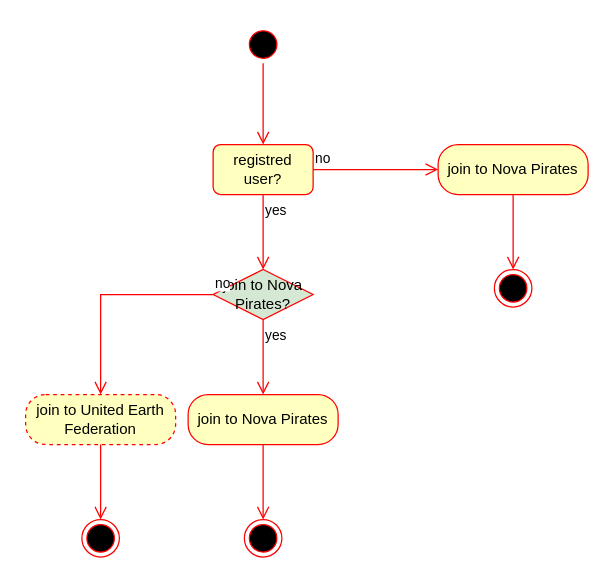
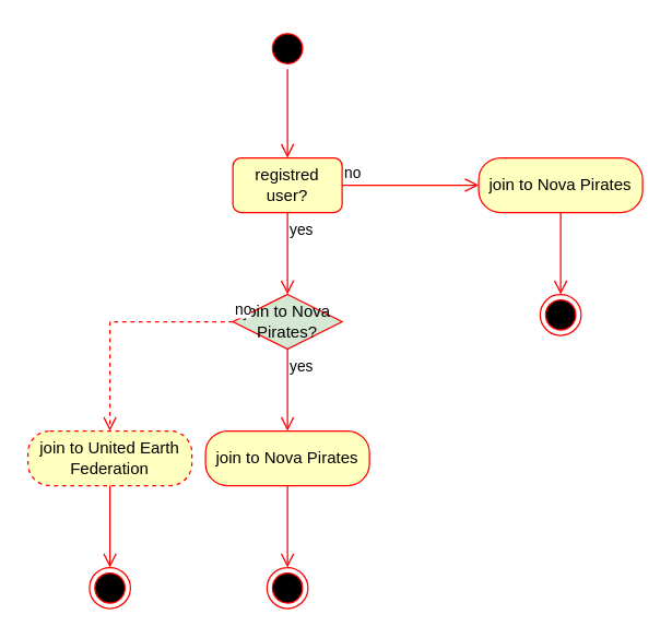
  <mxCell id="0" />
  <mxCell id="1" parent="0" />
  <mxCell id="2" value="" style="ellipse;html=1;shape=startState;fillColor=#000000;strokeColor=#ff0000;" vertex="1" parent="1"><mxGeometry x="195" y="20" width="30" height="30" as="geometry" /></mxCell>
  <mxCell id="3" value="" style="edgeStyle=orthogonalEdgeStyle;html=1;verticalAlign=bottom;endArrow=open;endSize=8;strokeColor=#ff0000;rounded=0;entryX=0.5;entryY=0;entryDx=0;entryDy=0;" edge="1" source="2" parent="1" target="5"><mxGeometry relative="1" as="geometry"><mxPoint x="215" y="115" as="targetPoint" /></mxGeometry></mxCell>
  <mxCell id="4" value="" style="ellipse;html=1;shape=endState;fillColor=#000000;strokeColor=#ff0000;" vertex="1" parent="1"><mxGeometry x="395" y="215" width="30" height="30" as="geometry" /></mxCell>
  <mxCell id="5" value="registred user?" style="whiteSpace=wrap;html=1;fontColor=#000000;fillColor=#ffffc0;strokeColor=#ff0000;rounded=1;" vertex="1" parent="1"><mxGeometry x="170" y="115" width="80" height="40" as="geometry" /></mxCell>
  <mxCell id="6" value="no" style="edgeStyle=orthogonalEdgeStyle;html=1;align=left;verticalAlign=bottom;endArrow=open;endSize=8;strokeColor=#ff0000;rounded=0;" edge="1" source="5" parent="1"><mxGeometry x="-1" relative="1" as="geometry"><mxPoint x="350" y="135" as="targetPoint" /></mxGeometry></mxCell>
  <mxCell id="7" value="yes" style="edgeStyle=orthogonalEdgeStyle;html=1;align=left;verticalAlign=top;endArrow=open;endSize=8;strokeColor=#ff0000;rounded=0;" edge="1" source="5" parent="1"><mxGeometry x="-1" relative="1" as="geometry"><mxPoint x="210" y="215" as="targetPoint" /></mxGeometry></mxCell>
  <mxCell id="8" value="join to Nova Pirates" style="rounded=1;whiteSpace=wrap;html=1;arcSize=40;fontColor=#000000;fillColor=#ffffc0;strokeColor=#ff0000;" vertex="1" parent="1"><mxGeometry x="350" y="115" width="120" height="40" as="geometry" /></mxCell>
  <mxCell id="9" value="" style="edgeStyle=orthogonalEdgeStyle;html=1;verticalAlign=bottom;endArrow=open;endSize=8;strokeColor=#ff0000;rounded=0;" edge="1" source="8" parent="1"><mxGeometry relative="1" as="geometry"><mxPoint x="410" y="215" as="targetPoint" /></mxGeometry></mxCell>
  <mxCell id="10" value="join to Nova Pirates?" style="rhombus;whiteSpace=wrap;html=1;fontColor=#000000;fillColor=#d5e8d4;strokeColor=#ff0000;" vertex="1" parent="1"><mxGeometry x="170" y="215" width="80" height="40" as="geometry" /></mxCell>
- <mxCell id="11" value="no" style="edgeStyle=orthogonalEdgeStyle;html=1;align=left;verticalAlign=bottom;endArrow=open;endSize=8;strokeColor=#ff0000;rounded=0;exitX=0;exitY=0.5;exitDx=0;exitDy=0;entryX=0.5;entryY=0;entryDx=0;entryDy=0;" edge="1" source="10" parent="1" target="17"><mxGeometry x="-1" relative="1" as="geometry"><mxPoint x="-40" y="285" as="targetPoint" /><mxPoint x="140" y="245" as="sourcePoint" /></mxGeometry></mxCell>
+ <mxCell id="11" value="no" style="edgeStyle=orthogonalEdgeStyle;html=1;align=left;verticalAlign=bottom;endArrow=open;endSize=8;strokeColor=#ff0000;rounded=0;exitX=0;exitY=0.5;exitDx=0;exitDy=0;entryX=0.5;entryY=0;entryDx=0;entryDy=0;dashed=1;" edge="1" source="10" parent="1" target="17"><mxGeometry x="-1" relative="1" as="geometry"><mxPoint x="-40" y="285" as="targetPoint" /><mxPoint x="140" y="245" as="sourcePoint" /></mxGeometry></mxCell>
  <mxCell id="12" value="yes" style="edgeStyle=orthogonalEdgeStyle;html=1;align=left;verticalAlign=top;endArrow=open;endSize=8;strokeColor=#ff0000;rounded=0;" edge="1" source="10" parent="1"><mxGeometry x="-1" relative="1" as="geometry"><mxPoint x="210" y="315" as="targetPoint" /></mxGeometry></mxCell>
  <mxCell id="13" value="" style="ellipse;html=1;shape=endState;fillColor=#000000;strokeColor=#ff0000;" vertex="1" parent="1"><mxGeometry x="195" y="415" width="30" height="30" as="geometry" /></mxCell>
  <mxCell id="14" value="join to Nova Pirates" style="rounded=1;whiteSpace=wrap;html=1;arcSize=40;fontColor=#000000;fillColor=#ffffc0;strokeColor=#ff0000;" vertex="1" parent="1"><mxGeometry x="150" y="315" width="120" height="40" as="geometry" /></mxCell>
  <mxCell id="15" value="" style="edgeStyle=orthogonalEdgeStyle;html=1;verticalAlign=bottom;endArrow=open;endSize=8;strokeColor=#ff0000;rounded=0;" edge="1" parent="1" source="14"><mxGeometry relative="1" as="geometry"><mxPoint x="210" y="415" as="targetPoint" /></mxGeometry></mxCell>
  <mxCell id="16" value="" style="ellipse;html=1;shape=endState;fillColor=#000000;strokeColor=#ff0000;" vertex="1" parent="1"><mxGeometry x="65" y="415" width="30" height="30" as="geometry" /></mxCell>
  <mxCell id="17" value="join to United Earth Federation" style="rounded=1;whiteSpace=wrap;html=1;arcSize=40;fontColor=#000000;fillColor=#ffffc0;strokeColor=#ff0000;dashed=1;" vertex="1" parent="1"><mxGeometry x="20" y="315" width="120" height="40" as="geometry" /></mxCell>
  <mxCell id="18" value="" style="edgeStyle=orthogonalEdgeStyle;html=1;verticalAlign=bottom;endArrow=open;endSize=8;strokeColor=#ff0000;rounded=0;" edge="1" parent="1" source="17"><mxGeometry relative="1" as="geometry"><mxPoint x="80" y="415" as="targetPoint" /></mxGeometry></mxCell>
